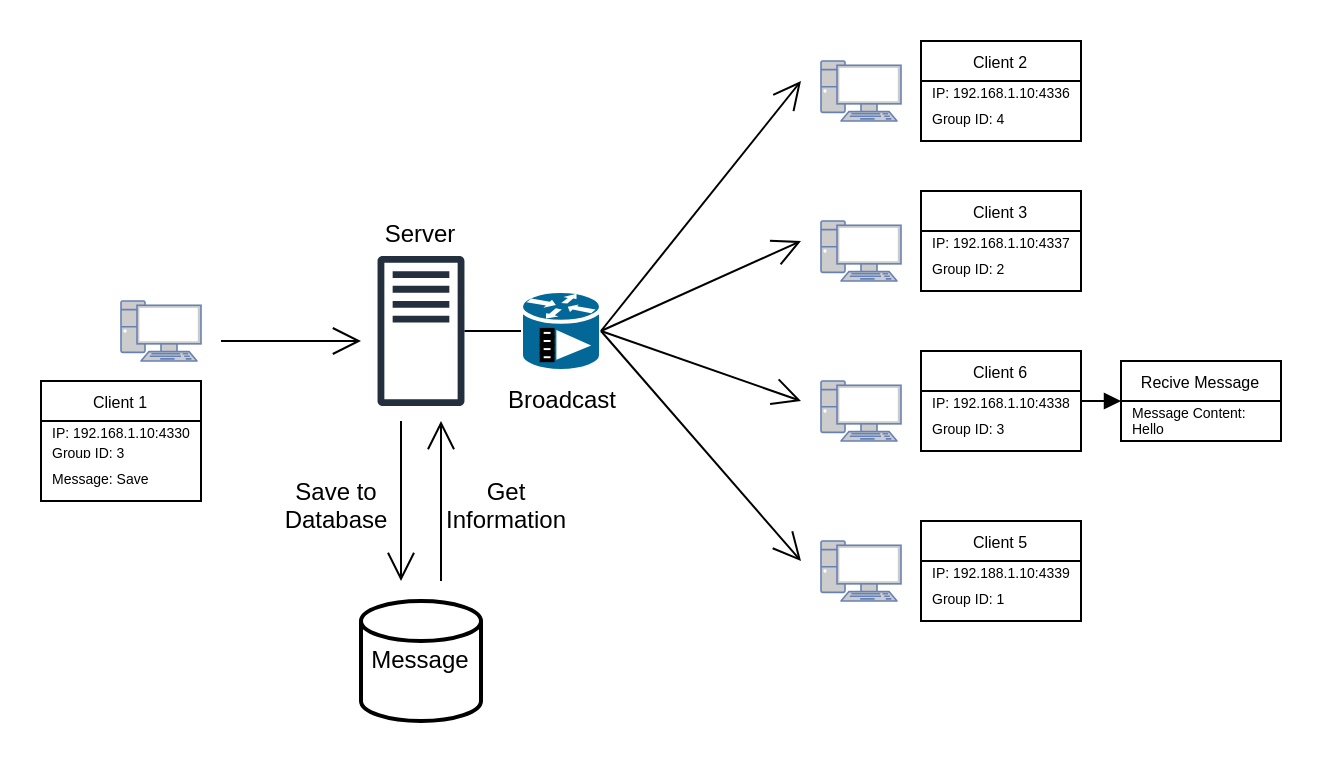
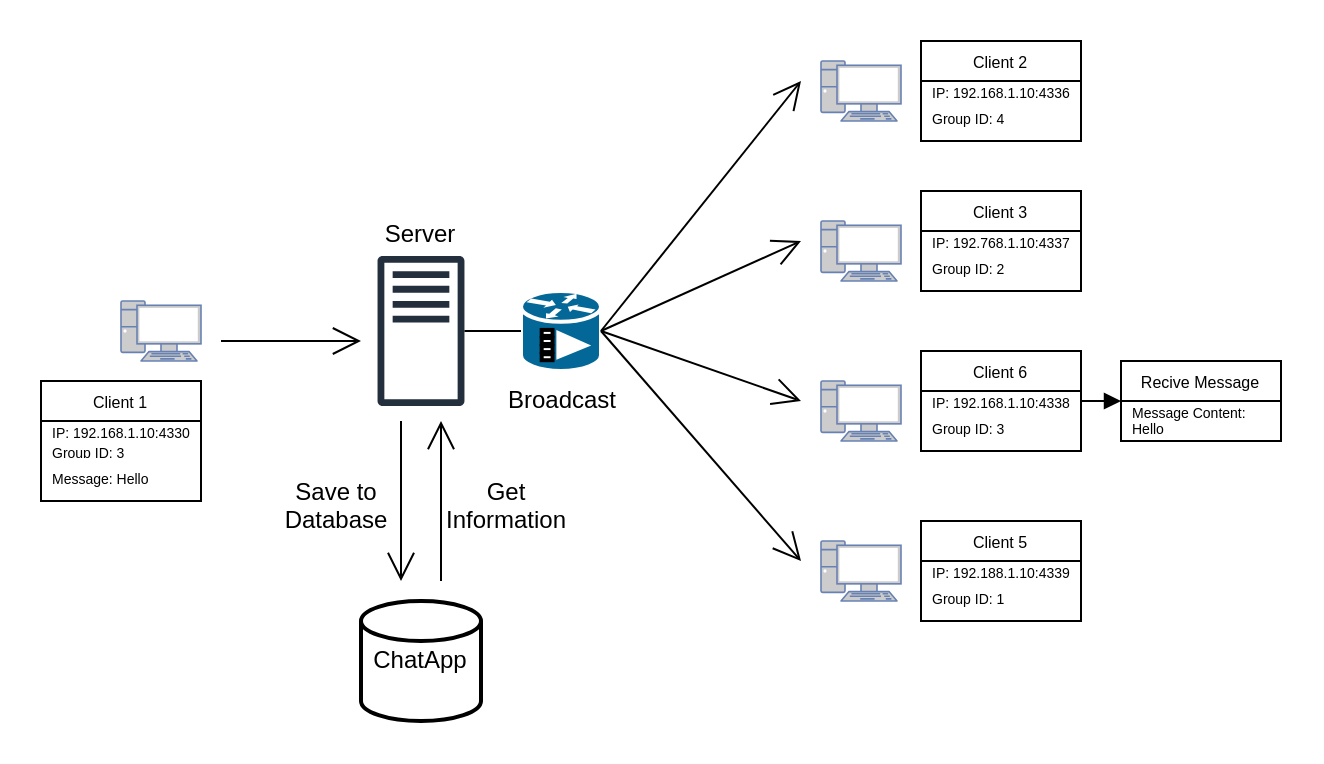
  <mxCell id="0" />
  <mxCell id="1" parent="0" />
- <mxCell id="2" value="Message" style="strokeWidth=2;html=1;shape=mxgraph.flowchart.database;whiteSpace=wrap;" vertex="1" parent="1"><mxGeometry x="180" y="300" width="60" height="60" as="geometry" /></mxCell>
+ <mxCell id="2" value="ChatApp" style="strokeWidth=2;html=1;shape=mxgraph.flowchart.database;whiteSpace=wrap;" vertex="1" parent="1"><mxGeometry x="180" y="300" width="60" height="60" as="geometry" /></mxCell>
  <mxCell id="3" value="" style="sketch=0;outlineConnect=0;fontColor=#232F3E;gradientColor=none;fillColor=#232F3D;strokeColor=none;dashed=0;verticalLabelPosition=bottom;verticalAlign=top;align=center;html=1;fontSize=12;fontStyle=0;aspect=fixed;pointerEvents=1;shape=mxgraph.aws4.traditional_server;" vertex="1" parent="1"><mxGeometry x="188.27" y="127.33" width="43.46" height="75.33" as="geometry" /></mxCell>
  <mxCell id="4" value="" style="fontColor=#0066CC;verticalAlign=top;verticalLabelPosition=bottom;labelPosition=center;align=center;html=1;outlineConnect=0;fillColor=#CCCCCC;strokeColor=#6881B3;gradientColor=none;gradientDirection=north;strokeWidth=2;shape=mxgraph.networks.pc;" vertex="1" parent="1"><mxGeometry x="410" y="30" width="40" height="30" as="geometry" /></mxCell>
  <mxCell id="5" value="" style="fontColor=#0066CC;verticalAlign=top;verticalLabelPosition=bottom;labelPosition=center;align=center;html=1;outlineConnect=0;fillColor=#CCCCCC;strokeColor=#6881B3;gradientColor=none;gradientDirection=north;strokeWidth=2;shape=mxgraph.networks.pc;" vertex="1" parent="1"><mxGeometry x="410" y="110" width="40" height="30" as="geometry" /></mxCell>
  <mxCell id="6" value="" style="fontColor=#0066CC;verticalAlign=top;verticalLabelPosition=bottom;labelPosition=center;align=center;html=1;outlineConnect=0;fillColor=#CCCCCC;strokeColor=#6881B3;gradientColor=none;gradientDirection=north;strokeWidth=2;shape=mxgraph.networks.pc;" vertex="1" parent="1"><mxGeometry x="410" y="190" width="40" height="30" as="geometry" /></mxCell>
  <mxCell id="7" value="" style="fontColor=#0066CC;verticalAlign=top;verticalLabelPosition=bottom;labelPosition=center;align=center;html=1;outlineConnect=0;fillColor=#CCCCCC;strokeColor=#6881B3;gradientColor=none;gradientDirection=north;strokeWidth=2;shape=mxgraph.networks.pc;" vertex="1" parent="1"><mxGeometry x="410" y="270" width="40" height="30" as="geometry" /></mxCell>
  <mxCell id="8" value="" style="fontColor=#0066CC;verticalAlign=top;verticalLabelPosition=bottom;labelPosition=center;align=center;html=1;outlineConnect=0;fillColor=#CCCCCC;strokeColor=#6881B3;gradientColor=none;gradientDirection=north;strokeWidth=2;shape=mxgraph.networks.pc;" vertex="1" parent="1"><mxGeometry x="60" y="150" width="40" height="30" as="geometry" /></mxCell>
  <mxCell id="9" value="" style="shape=mxgraph.cisco.routers.broadcast_router;html=1;pointerEvents=1;dashed=0;fillColor=#036897;strokeColor=#ffffff;strokeWidth=2;verticalLabelPosition=bottom;verticalAlign=top;align=center;outlineConnect=0;" vertex="1" parent="1"><mxGeometry x="260" y="145" width="40" height="40" as="geometry" /></mxCell>
  <mxCell id="10" value="" style="endArrow=open;endFill=1;endSize=12;html=1;rounded=0;exitX=1;exitY=0.5;exitDx=0;exitDy=0;exitPerimeter=0;" edge="1" parent="1" source="9"><mxGeometry width="160" relative="1" as="geometry"><mxPoint x="160" y="140" as="sourcePoint" /><mxPoint x="400" y="40" as="targetPoint" /></mxGeometry></mxCell>
  <mxCell id="11" value="" style="endArrow=open;endFill=1;endSize=12;html=1;rounded=0;exitX=1;exitY=0.5;exitDx=0;exitDy=0;exitPerimeter=0;" edge="1" parent="1" source="9"><mxGeometry width="160" relative="1" as="geometry"><mxPoint x="320" y="190" as="sourcePoint" /><mxPoint x="400" y="120" as="targetPoint" /></mxGeometry></mxCell>
  <mxCell id="12" value="" style="endArrow=open;endFill=1;endSize=12;html=1;rounded=0;exitX=1;exitY=0.5;exitDx=0;exitDy=0;exitPerimeter=0;" edge="1" parent="1" source="9"><mxGeometry width="160" relative="1" as="geometry"><mxPoint x="320" y="175" as="sourcePoint" /><mxPoint x="400" y="200" as="targetPoint" /></mxGeometry></mxCell>
  <mxCell id="13" value="" style="endArrow=open;endFill=1;endSize=12;html=1;rounded=0;exitX=1;exitY=0.5;exitDx=0;exitDy=0;exitPerimeter=0;" edge="1" parent="1" source="9"><mxGeometry width="160" relative="1" as="geometry"><mxPoint x="320" y="175" as="sourcePoint" /><mxPoint x="400" y="280" as="targetPoint" /></mxGeometry></mxCell>
  <mxCell id="14" value="" style="endArrow=open;endFill=1;endSize=12;html=1;rounded=0;" edge="1" parent="1"><mxGeometry width="160" relative="1" as="geometry"><mxPoint x="200" y="210" as="sourcePoint" /><mxPoint x="200" y="290" as="targetPoint" /></mxGeometry></mxCell>
  <mxCell id="15" value="" style="endArrow=open;endFill=1;endSize=12;html=1;rounded=0;" edge="1" parent="1"><mxGeometry width="160" relative="1" as="geometry"><mxPoint x="220" y="290" as="sourcePoint" /><mxPoint x="220" y="210" as="targetPoint" /></mxGeometry></mxCell>
  <mxCell id="16" value="Save to Database&lt;div&gt;&lt;br&gt;&lt;/div&gt;" style="text;html=1;align=center;verticalAlign=middle;whiteSpace=wrap;rounded=0;rotation=0;" vertex="1" parent="1"><mxGeometry x="146.54" y="250" width="41.73" height="20" as="geometry" /></mxCell>
  <mxCell id="17" value="Get Information&lt;div&gt;&lt;br&gt;&lt;/div&gt;" style="text;html=1;align=center;verticalAlign=middle;whiteSpace=wrap;rounded=0;rotation=0;" vertex="1" parent="1"><mxGeometry x="231.73" y="250" width="41.73" height="20" as="geometry" /></mxCell>
  <mxCell id="18" value="" style="endArrow=open;endFill=1;endSize=12;html=1;rounded=0;" edge="1" parent="1"><mxGeometry width="160" relative="1" as="geometry"><mxPoint x="110" y="170" as="sourcePoint" /><mxPoint x="180" y="170" as="targetPoint" /></mxGeometry></mxCell>
  <mxCell id="19" value="&lt;div&gt;Broadcast&lt;/div&gt;" style="text;html=1;align=center;verticalAlign=middle;whiteSpace=wrap;rounded=0;rotation=0;" vertex="1" parent="1"><mxGeometry x="260" y="190" width="41.73" height="20" as="geometry" /></mxCell>
  <mxCell id="20" value="Server" style="text;html=1;align=center;verticalAlign=middle;whiteSpace=wrap;rounded=0;rotation=0;" vertex="1" parent="1"><mxGeometry x="189.13" y="107.33" width="41.73" height="20" as="geometry" /></mxCell>
  <mxCell id="21" value="&lt;font style=&quot;font-size: 8px;&quot;&gt;Client 1&lt;/font&gt;" style="swimlane;fontStyle=0;childLayout=stackLayout;horizontal=1;startSize=20;horizontalStack=0;resizeParent=1;resizeParentMax=0;resizeLast=0;collapsible=1;marginBottom=0;whiteSpace=wrap;html=1;" vertex="1" parent="1"><mxGeometry x="20" y="190" width="80" height="60" as="geometry" /></mxCell>
  <mxCell id="22" value="IP: 192.168.1.10:4330" style="text;strokeColor=none;fillColor=none;align=left;verticalAlign=middle;spacingLeft=4;spacingRight=4;overflow=hidden;points=[[0,0.5],[1,0.5]];portConstraint=eastwest;rotatable=0;whiteSpace=wrap;html=1;fontSize=7;" vertex="1" parent="21"><mxGeometry y="20" width="80" height="10" as="geometry" /></mxCell>
  <mxCell id="23" value="Group ID: 3" style="text;strokeColor=none;fillColor=none;align=left;verticalAlign=middle;spacingLeft=4;spacingRight=4;overflow=hidden;points=[[0,0.5],[1,0.5]];portConstraint=eastwest;rotatable=0;whiteSpace=wrap;html=1;fontSize=7;" vertex="1" parent="21"><mxGeometry y="30" width="80" height="10" as="geometry" /></mxCell>
- <mxCell id="24" value="Message: Save" style="text;strokeColor=none;fillColor=none;align=left;verticalAlign=middle;spacingLeft=4;spacingRight=4;overflow=hidden;points=[[0,0.5],[1,0.5]];portConstraint=eastwest;rotatable=0;whiteSpace=wrap;html=1;fontSize=7;" vertex="1" parent="21"><mxGeometry y="40" width="80" height="20" as="geometry" /></mxCell>
+ <mxCell id="24" value="Message: Hello" style="text;strokeColor=none;fillColor=none;align=left;verticalAlign=middle;spacingLeft=4;spacingRight=4;overflow=hidden;points=[[0,0.5],[1,0.5]];portConstraint=eastwest;rotatable=0;whiteSpace=wrap;html=1;fontSize=7;" vertex="1" parent="21"><mxGeometry y="40" width="80" height="20" as="geometry" /></mxCell>
  <mxCell id="25" value="&lt;font style=&quot;font-size: 8px;&quot;&gt;Client 2&lt;/font&gt;" style="swimlane;fontStyle=0;childLayout=stackLayout;horizontal=1;startSize=20;horizontalStack=0;resizeParent=1;resizeParentMax=0;resizeLast=0;collapsible=1;marginBottom=0;whiteSpace=wrap;html=1;" vertex="1" parent="1"><mxGeometry x="460" y="20" width="80" height="50" as="geometry" /></mxCell>
  <mxCell id="26" value="IP: 192.168.1.10:4336" style="text;strokeColor=none;fillColor=none;align=left;verticalAlign=middle;spacingLeft=4;spacingRight=4;overflow=hidden;points=[[0,0.5],[1,0.5]];portConstraint=eastwest;rotatable=0;whiteSpace=wrap;html=1;fontSize=7;" vertex="1" parent="25"><mxGeometry y="20" width="80" height="10" as="geometry" /></mxCell>
  <mxCell id="27" value="Group ID: 4" style="text;strokeColor=none;fillColor=none;align=left;verticalAlign=middle;spacingLeft=4;spacingRight=4;overflow=hidden;points=[[0,0.5],[1,0.5]];portConstraint=eastwest;rotatable=0;whiteSpace=wrap;html=1;fontSize=7;" vertex="1" parent="25"><mxGeometry y="30" width="80" height="20" as="geometry" /></mxCell>
  <mxCell id="28" value="&lt;font style=&quot;font-size: 8px;&quot;&gt;Client 3&lt;/font&gt;" style="swimlane;fontStyle=0;childLayout=stackLayout;horizontal=1;startSize=20;horizontalStack=0;resizeParent=1;resizeParentMax=0;resizeLast=0;collapsible=1;marginBottom=0;whiteSpace=wrap;html=1;" vertex="1" parent="1"><mxGeometry x="460" y="95" width="80" height="50" as="geometry" /></mxCell>
- <mxCell id="29" value="IP: 192.168.1.10:4337" style="text;strokeColor=none;fillColor=none;align=left;verticalAlign=middle;spacingLeft=4;spacingRight=4;overflow=hidden;points=[[0,0.5],[1,0.5]];portConstraint=eastwest;rotatable=0;whiteSpace=wrap;html=1;fontSize=7;" vertex="1" parent="28"><mxGeometry y="20" width="80" height="10" as="geometry" /></mxCell>
+ <mxCell id="29" value="IP: 192.768.1.10:4337" style="text;strokeColor=none;fillColor=none;align=left;verticalAlign=middle;spacingLeft=4;spacingRight=4;overflow=hidden;points=[[0,0.5],[1,0.5]];portConstraint=eastwest;rotatable=0;whiteSpace=wrap;html=1;fontSize=7;" vertex="1" parent="28"><mxGeometry y="20" width="80" height="10" as="geometry" /></mxCell>
  <mxCell id="30" value="Group ID: 2" style="text;strokeColor=none;fillColor=none;align=left;verticalAlign=middle;spacingLeft=4;spacingRight=4;overflow=hidden;points=[[0,0.5],[1,0.5]];portConstraint=eastwest;rotatable=0;whiteSpace=wrap;html=1;fontSize=7;" vertex="1" parent="28"><mxGeometry y="30" width="80" height="20" as="geometry" /></mxCell>
  <mxCell id="31" value="&lt;font style=&quot;font-size: 8px;&quot;&gt;Client 6&lt;/font&gt;" style="swimlane;fontStyle=0;childLayout=stackLayout;horizontal=1;startSize=20;horizontalStack=0;resizeParent=1;resizeParentMax=0;resizeLast=0;collapsible=1;marginBottom=0;whiteSpace=wrap;html=1;" vertex="1" parent="1"><mxGeometry x="460" y="175" width="80" height="50" as="geometry" /></mxCell>
  <mxCell id="32" value="IP: 192.168.1.10:4338" style="text;strokeColor=none;fillColor=none;align=left;verticalAlign=middle;spacingLeft=4;spacingRight=4;overflow=hidden;points=[[0,0.5],[1,0.5]];portConstraint=eastwest;rotatable=0;whiteSpace=wrap;html=1;fontSize=7;" vertex="1" parent="31"><mxGeometry y="20" width="80" height="10" as="geometry" /></mxCell>
  <mxCell id="33" value="Group ID: 3" style="text;strokeColor=none;fillColor=none;align=left;verticalAlign=middle;spacingLeft=4;spacingRight=4;overflow=hidden;points=[[0,0.5],[1,0.5]];portConstraint=eastwest;rotatable=0;whiteSpace=wrap;html=1;fontSize=7;" vertex="1" parent="31"><mxGeometry y="30" width="80" height="20" as="geometry" /></mxCell>
  <mxCell id="34" value="&lt;font style=&quot;font-size: 8px;&quot;&gt;Client 5&lt;/font&gt;" style="swimlane;fontStyle=0;childLayout=stackLayout;horizontal=1;startSize=20;horizontalStack=0;resizeParent=1;resizeParentMax=0;resizeLast=0;collapsible=1;marginBottom=0;whiteSpace=wrap;html=1;" vertex="1" parent="1"><mxGeometry x="460" y="260" width="80" height="50" as="geometry" /></mxCell>
  <mxCell id="35" value="IP: 192.188.1.10:4339" style="text;strokeColor=none;fillColor=none;align=left;verticalAlign=middle;spacingLeft=4;spacingRight=4;overflow=hidden;points=[[0,0.5],[1,0.5]];portConstraint=eastwest;rotatable=0;whiteSpace=wrap;html=1;fontSize=7;" vertex="1" parent="34"><mxGeometry y="20" width="80" height="10" as="geometry" /></mxCell>
  <mxCell id="36" value="Group ID: 1" style="text;strokeColor=none;fillColor=none;align=left;verticalAlign=middle;spacingLeft=4;spacingRight=4;overflow=hidden;points=[[0,0.5],[1,0.5]];portConstraint=eastwest;rotatable=0;whiteSpace=wrap;html=1;fontSize=7;" vertex="1" parent="34"><mxGeometry y="30" width="80" height="20" as="geometry" /></mxCell>
  <mxCell id="37" value="&lt;font style=&quot;font-size: 8px;&quot;&gt;Recive Message&lt;/font&gt;" style="swimlane;fontStyle=0;childLayout=stackLayout;horizontal=1;startSize=20;horizontalStack=0;resizeParent=1;resizeParentMax=0;resizeLast=0;collapsible=1;marginBottom=0;whiteSpace=wrap;html=1;" vertex="1" parent="1"><mxGeometry x="560" y="180" width="80" height="40" as="geometry" /></mxCell>
  <mxCell id="38" value="Message Content: Hello" style="text;strokeColor=none;fillColor=none;align=left;verticalAlign=middle;spacingLeft=4;spacingRight=4;overflow=hidden;points=[[0,0.5],[1,0.5]];portConstraint=eastwest;rotatable=0;whiteSpace=wrap;html=1;fontSize=7;" vertex="1" parent="37"><mxGeometry y="20" width="80" height="20" as="geometry" /></mxCell>
  <mxCell id="39" value="" style="endArrow=block;html=1;rounded=0;entryX=0;entryY=0.5;entryDx=0;entryDy=0;exitX=1;exitY=0.5;exitDx=0;exitDy=0;" edge="1" parent="1" source="32" target="37"><mxGeometry relative="1" as="geometry"><mxPoint x="530" y="165" as="sourcePoint" /><mxPoint x="900" y="285" as="targetPoint" /></mxGeometry></mxCell>
  <mxCell id="40" value="" style="endArrow=none;html=1;rounded=0;" edge="1" parent="1" source="3" target="9"><mxGeometry relative="1" as="geometry"><mxPoint x="550" y="210" as="sourcePoint" /><mxPoint x="260" y="170" as="targetPoint" /></mxGeometry></mxCell>
